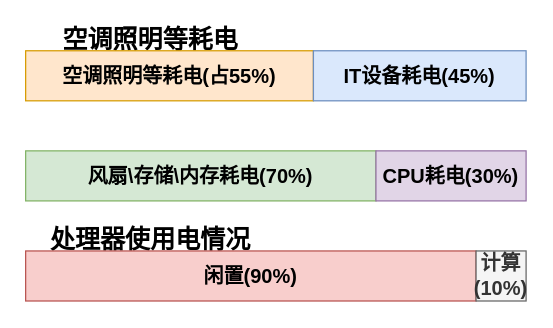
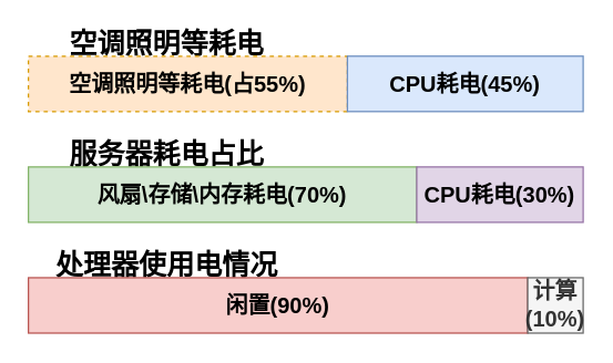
  <mxCell id="0" />
  <mxCell id="1" parent="0" />
  <mxCell id="2" value="空调照明等耗电" style="text;html=1;strokeColor=none;fillColor=none;align=center;verticalAlign=middle;whiteSpace=wrap;rounded=0;fontSize=20;fontStyle=1;fontFamily=Lucida Console;" vertex="1" parent="1"><mxGeometry x="20" y="20" width="200" height="20" as="geometry" /></mxCell>
+ <mxCell id="3" value="服务器耗电占比" style="text;html=1;strokeColor=none;fillColor=none;align=center;verticalAlign=middle;whiteSpace=wrap;rounded=0;fontSize=20;fontStyle=1;fontFamily=Lucida Console;" vertex="1" parent="1"><mxGeometry x="20" y="100" width="200" height="20" as="geometry" /></mxCell>
  <mxCell id="4" value="处理器使用电情况" style="text;html=1;strokeColor=none;fillColor=none;align=center;verticalAlign=middle;whiteSpace=wrap;rounded=0;fontSize=20;fontStyle=1;fontFamily=Lucida Console;" vertex="1" parent="1"><mxGeometry x="20" y="180" width="200" height="20" as="geometry" /></mxCell>
  <mxCell id="5" value="" style="group" vertex="1" connectable="0" parent="1"><mxGeometry x="20" y="40" width="400" height="40" as="geometry" /></mxCell>
- <mxCell id="6" value="空调照明等耗电(占55%)" style="rounded=0;whiteSpace=wrap;html=1;fillColor=#ffe6cc;strokeColor=#d79b00;fontSize=16;fontStyle=1" vertex="1" parent="5"><mxGeometry width="230" height="40" as="geometry" /></mxCell>
- <mxCell id="7" value="IT设备耗电(45%)" style="rounded=0;whiteSpace=wrap;html=1;fillColor=#dae8fc;strokeColor=#6c8ebf;fontSize=16;fontStyle=1" vertex="1" parent="5"><mxGeometry x="230" width="170" height="40" as="geometry" /></mxCell>
+ <mxCell id="6" value="空调照明等耗电(占55%)" style="rounded=0;whiteSpace=wrap;html=1;fillColor=#ffe6cc;strokeColor=#d79b00;fontSize=16;fontStyle=1;dashed=1;" vertex="1" parent="5"><mxGeometry width="230" height="40" as="geometry" /></mxCell>
+ <mxCell id="7" value="CPU耗电(45%)" style="rounded=0;whiteSpace=wrap;html=1;fillColor=#dae8fc;strokeColor=#6c8ebf;fontSize=16;fontStyle=1" vertex="1" parent="5"><mxGeometry x="230" width="170" height="40" as="geometry" /></mxCell>
  <mxCell id="8" value="" style="group" vertex="1" connectable="0" parent="1"><mxGeometry x="20" y="120" width="400" height="40" as="geometry" /></mxCell>
  <mxCell id="9" value="风扇\存储\内存耗电(70%)" style="rounded=0;whiteSpace=wrap;html=1;fillColor=#d5e8d4;strokeColor=#82b366;fontSize=16;fontStyle=1" vertex="1" parent="8"><mxGeometry width="280" height="40" as="geometry" /></mxCell>
  <mxCell id="10" value="CPU耗电(30%)" style="rounded=0;whiteSpace=wrap;html=1;fillColor=#e1d5e7;strokeColor=#9673a6;fontSize=16;fontStyle=1" vertex="1" parent="8"><mxGeometry x="280" width="120" height="40" as="geometry" /></mxCell>
  <mxCell id="11" value="" style="group" vertex="1" connectable="0" parent="1"><mxGeometry x="20" y="200" width="400" height="40" as="geometry" /></mxCell>
  <mxCell id="12" value="闲置(90%)" style="rounded=0;whiteSpace=wrap;html=1;fillColor=#f8cecc;strokeColor=#b85450;fontSize=16;fontStyle=1" vertex="1" parent="11"><mxGeometry width="360" height="40" as="geometry" /></mxCell>
  <mxCell id="13" value="计算(10%)" style="rounded=0;whiteSpace=wrap;html=1;fillColor=#f5f5f5;strokeColor=#666666;fontColor=#333333;fontSize=16;fontStyle=1" vertex="1" parent="11"><mxGeometry x="360" width="40" height="40" as="geometry" /></mxCell>
